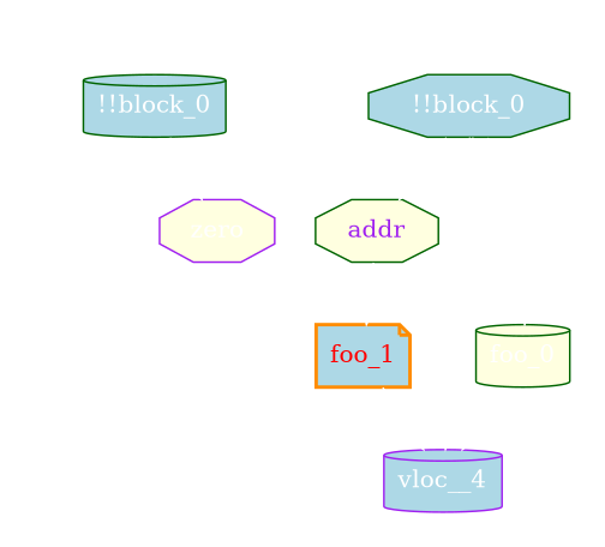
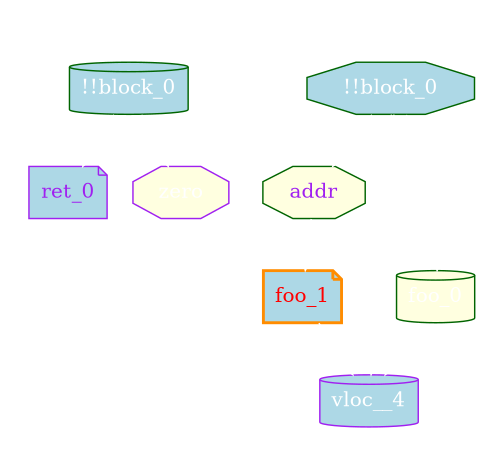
  digraph {
    color=white
    fontcolor=white
    node [color=darkgreen fontcolor=white style=filled fillcolor=lightblue shape=cylinder]
    edge [color=white fontcolor=white]
+   ret_0 [color=purple fontcolor=purple shape=note]
    "!!block_0"
    zero [color=purple fillcolor=lightyellow shape=octagon]
    addr [fontcolor=purple fillcolor=lightyellow shape=octagon]
    foo_1 [color=darkorange fontcolor=red style="bold,filled" shape=note]
    vloc__4 [color=purple]
    n7 [label="!!block_0" shape=octagon]
    foo_0 [fillcolor=lightyellow]
    subgraph cluster_1 {
      label="!!main"
+     ret_0
      "!!block_0"
      zero
    }
    subgraph cluster_2 {
      label=fun_narf_19
      addr
      foo_1
      vloc__4
      n7
      foo_0
    }
+   "!!block_0" -> ret_0
    "!!block_0" -> zero
    addr -> foo_1
    foo_1 -> vloc__4
    n7 -> addr
    n7 -> foo_1
    n7 -> vloc__4
    n7 -> foo_0
    foo_0 -> vloc__4
  }
